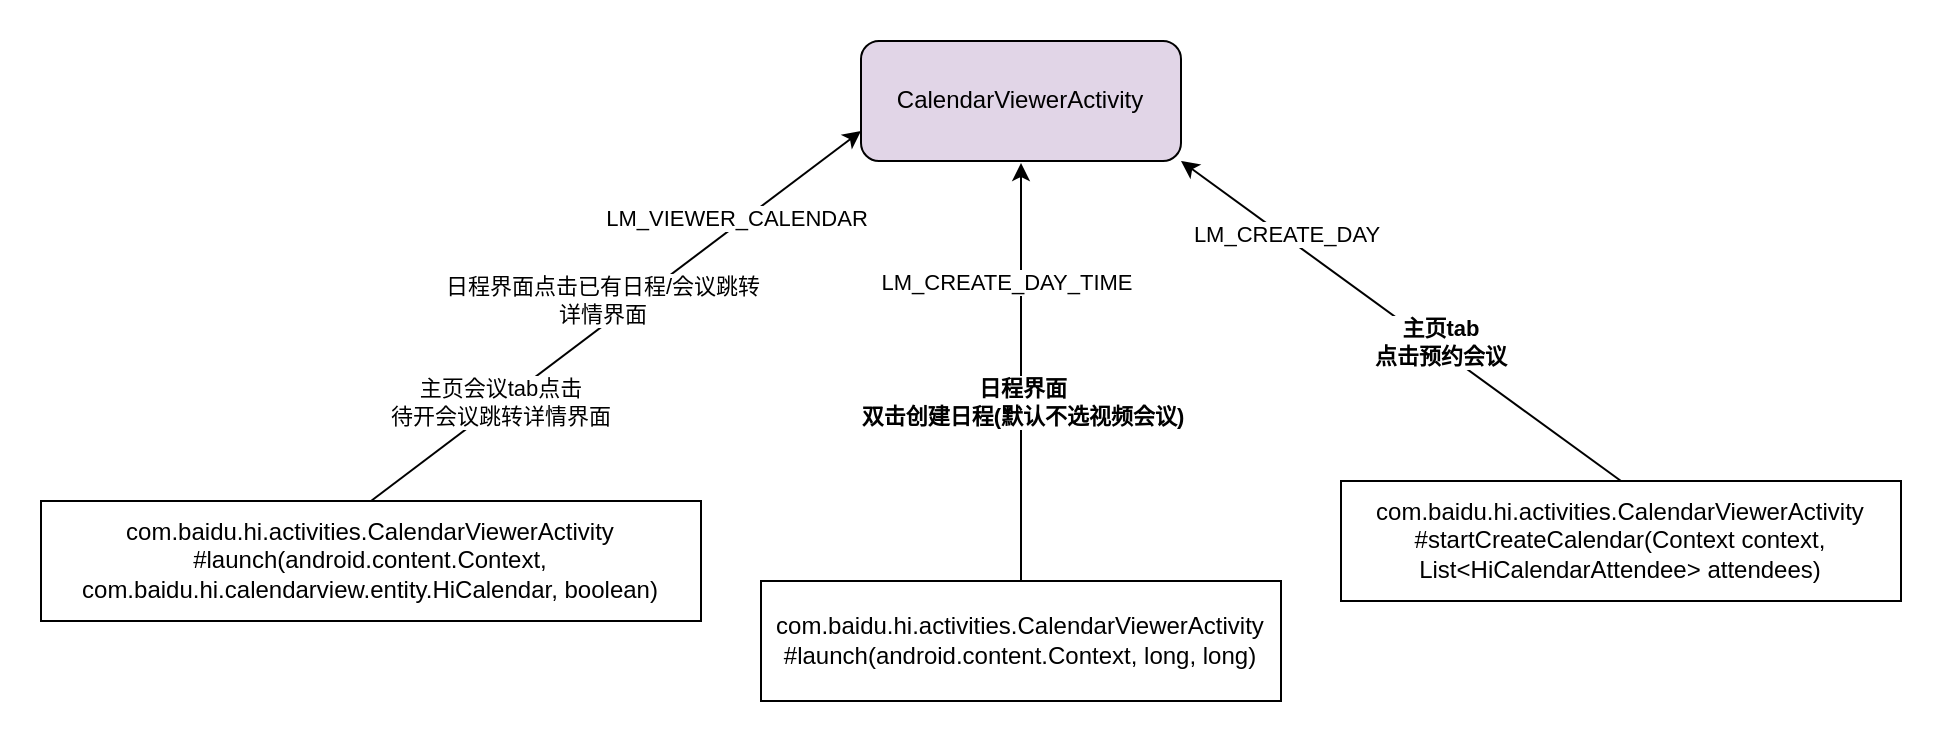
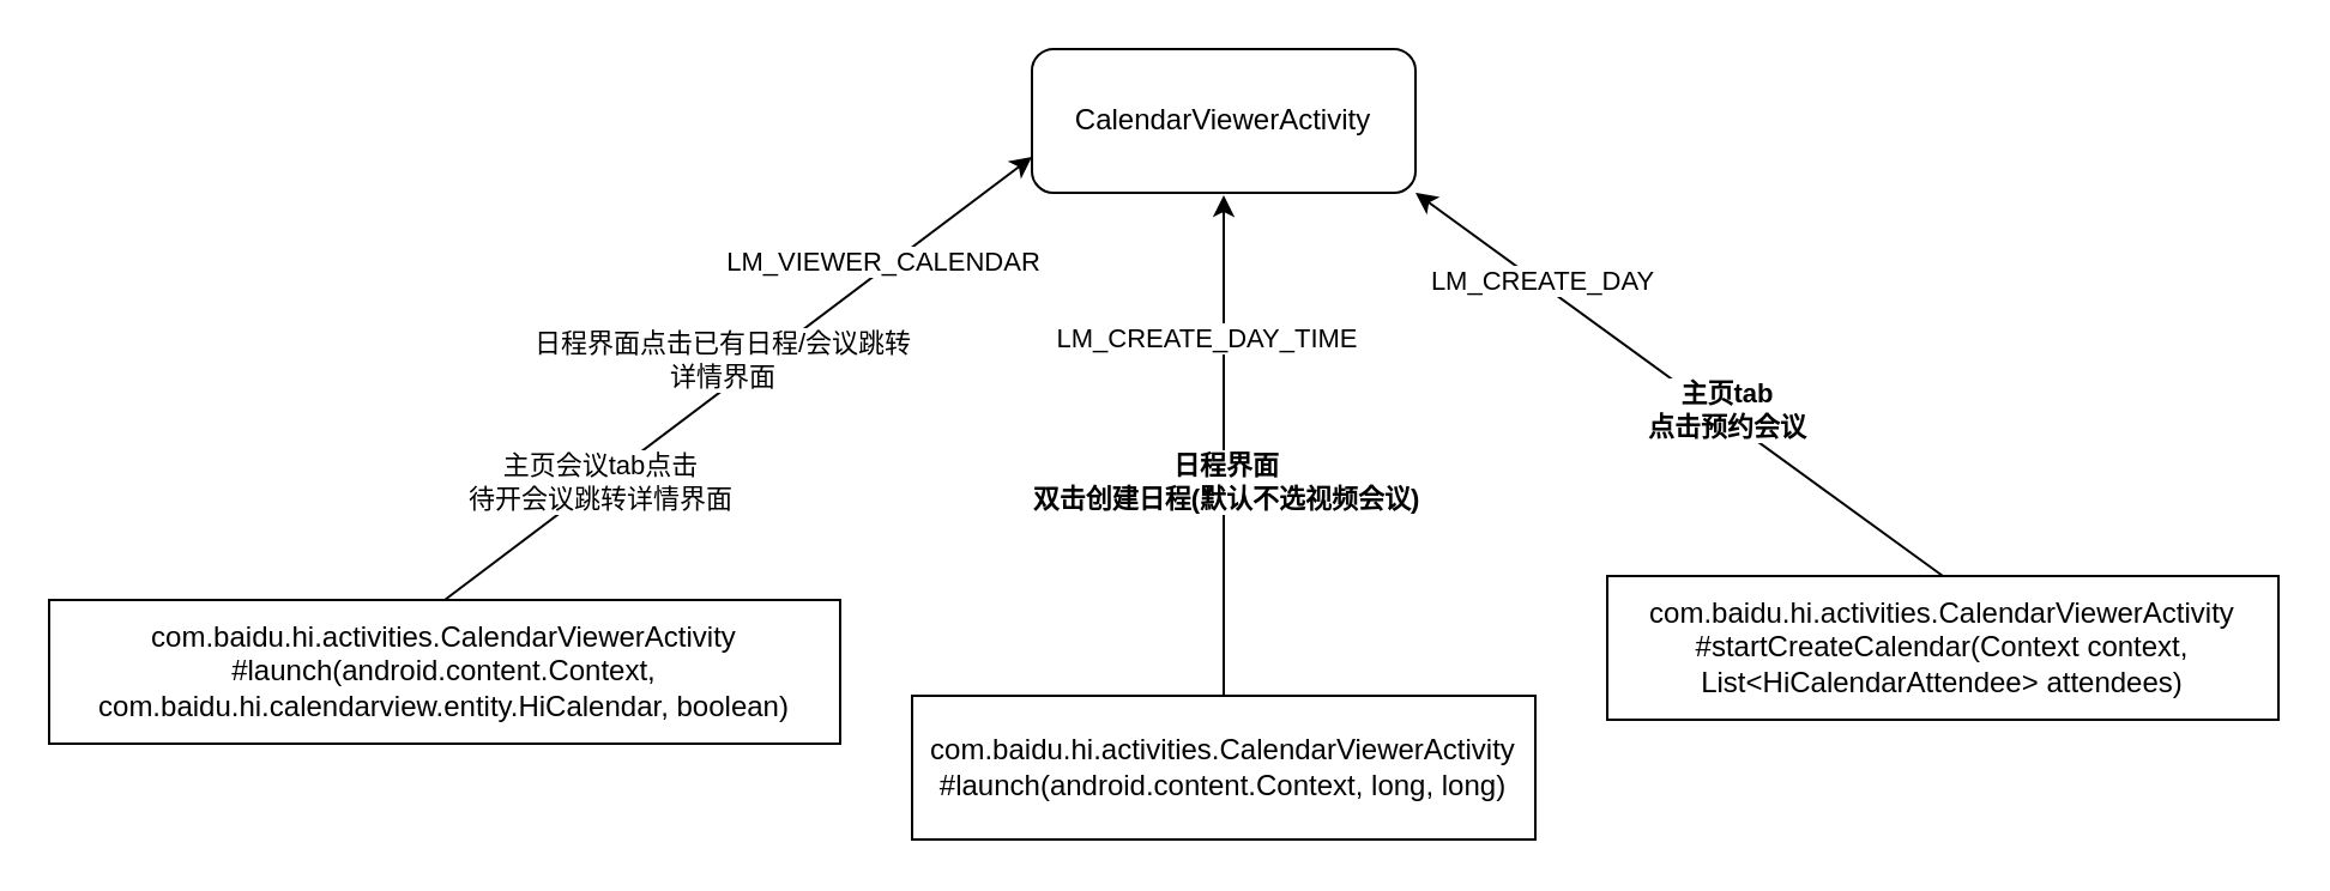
  <mxCell id="0" />
  <mxCell id="1" parent="0" />
- <mxCell id="2" value="CalendarViewerActivity" style="rounded=1;whiteSpace=wrap;html=1;fillColor=#e1d5e7;" vertex="1" parent="1"><mxGeometry x="430" y="20" width="160" height="60" as="geometry" /></mxCell>
+ <mxCell id="2" value="CalendarViewerActivity" style="rounded=1;whiteSpace=wrap;html=1;" vertex="1" parent="1"><mxGeometry x="430" y="20" width="160" height="60" as="geometry" /></mxCell>
  <mxCell id="3" style="rounded=0;orthogonalLoop=1;jettySize=auto;html=1;exitX=0.5;exitY=0;exitDx=0;exitDy=0;entryX=0;entryY=0.75;entryDx=0;entryDy=0;" edge="1" parent="1" source="7" target="2"><mxGeometry relative="1" as="geometry" /></mxCell>
  <mxCell id="4" value="日程界面点击已有日程/会议跳转&lt;br&gt;详情界面" style="edgeLabel;html=1;align=center;verticalAlign=middle;resizable=0;points=[];" vertex="1" connectable="0" parent="3"><mxGeometry x="-0.235" y="2" relative="1" as="geometry"><mxPoint x="23" y="-28" as="offset" /></mxGeometry></mxCell>
  <mxCell id="5" value="LM_VIEWER_CALENDAR" style="edgeLabel;html=1;align=center;verticalAlign=middle;resizable=0;points=[];" vertex="1" connectable="0" parent="3"><mxGeometry x="0.505" y="3" relative="1" as="geometry"><mxPoint as="offset" /></mxGeometry></mxCell>
  <mxCell id="6" value="主页会议tab点击&lt;br&gt;待开会议跳转详情界面" style="edgeLabel;html=1;align=center;verticalAlign=middle;resizable=0;points=[];" vertex="1" connectable="0" parent="3"><mxGeometry x="-0.352" y="4" relative="1" as="geometry"><mxPoint x="-12" y="13" as="offset" /></mxGeometry></mxCell>
  <mxCell id="7" value="com.baidu.hi.activities.CalendarViewerActivity&lt;br&gt;#launch(android.content.Context, com.baidu.hi.calendarview.entity.HiCalendar, boolean)" style="whiteSpace=wrap;html=1;" vertex="1" parent="1"><mxGeometry x="20" y="250" width="330" height="60" as="geometry" /></mxCell>
  <mxCell id="8" style="edgeStyle=none;rounded=0;orthogonalLoop=1;jettySize=auto;html=1;exitX=0.5;exitY=0;exitDx=0;exitDy=0;entryX=1;entryY=1;entryDx=0;entryDy=0;" edge="1" parent="1" source="11" target="2"><mxGeometry relative="1" as="geometry"><mxPoint x="800" y="70" as="targetPoint" /></mxGeometry></mxCell>
  <mxCell id="9" value="LM_CREATE_DAY" style="edgeLabel;html=1;align=center;verticalAlign=middle;resizable=0;points=[];" vertex="1" connectable="0" parent="8"><mxGeometry x="0.526" y="-2" relative="1" as="geometry"><mxPoint as="offset" /></mxGeometry></mxCell>
  <mxCell id="10" value="主页tab&lt;br&gt;点击预约会议" style="edgeLabel;html=1;align=center;verticalAlign=middle;resizable=0;points=[];fontStyle=1" vertex="1" connectable="0" parent="8"><mxGeometry x="-0.612" y="-1" relative="1" as="geometry"><mxPoint x="-48" y="-38" as="offset" /></mxGeometry></mxCell>
  <mxCell id="11" value="com.baidu.hi.activities.CalendarViewerActivity&lt;br&gt;#startCreateCalendar(Context context, List&amp;lt;HiCalendarAttendee&amp;gt; attendees)" style="whiteSpace=wrap;html=1;" vertex="1" parent="1"><mxGeometry x="670" y="240" width="280" height="60" as="geometry" /></mxCell>
  <mxCell id="12" style="rounded=0;orthogonalLoop=1;jettySize=auto;html=1;exitX=0.5;exitY=0;exitDx=0;exitDy=0;" edge="1" parent="1" source="15"><mxGeometry relative="1" as="geometry"><mxPoint x="510" y="81" as="targetPoint" /></mxGeometry></mxCell>
  <mxCell id="13" value="LM_CREATE_DAY_TIME" style="edgeLabel;html=1;align=center;verticalAlign=middle;resizable=0;points=[];" vertex="1" connectable="0" parent="12"><mxGeometry x="0.357" y="1" relative="1" as="geometry"><mxPoint x="-7" y="-8" as="offset" /></mxGeometry></mxCell>
  <mxCell id="14" value="日程界面&lt;br&gt;双击创建日程(默认不选视频会议)" style="edgeLabel;html=1;align=center;verticalAlign=middle;resizable=0;points=[];fontStyle=1" vertex="1" connectable="0" parent="12"><mxGeometry x="-0.135" relative="1" as="geometry"><mxPoint as="offset" /></mxGeometry></mxCell>
  <mxCell id="15" value="com.baidu.hi.activities.CalendarViewerActivity&lt;br&gt;#launch(android.content.Context, long, long)" style="whiteSpace=wrap;html=1;" vertex="1" parent="1"><mxGeometry x="380" y="290" width="260" height="60" as="geometry" /></mxCell>
